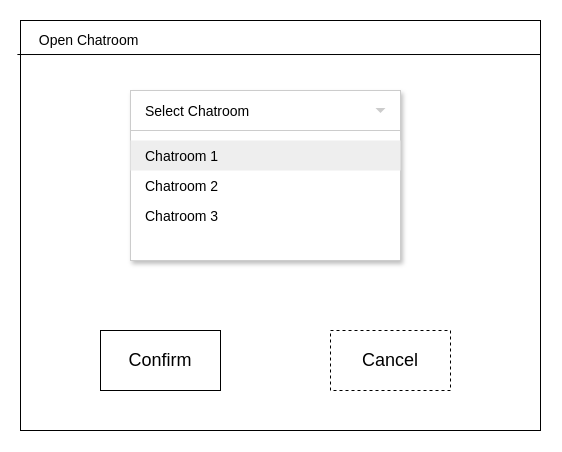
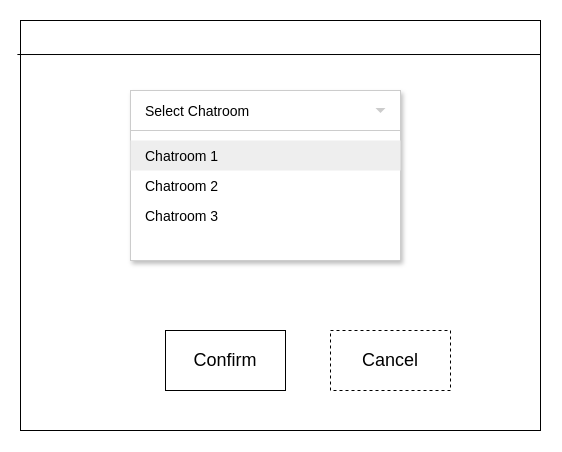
  <mxCell id="0" />
  <mxCell id="1" parent="0" />
  <mxCell id="2" value="" style="rounded=0;whiteSpace=wrap;html=1;" vertex="1" parent="1"><mxGeometry x="20" y="20" width="520" height="410" as="geometry" /></mxCell>
  <mxCell id="3" value="" style="dashed=0;align=center;fontSize=12;shape=rect;fillColor=#ffffff;strokeColor=#cccccc;shadow=1;" parent="1" vertex="1"><mxGeometry x="130" y="90" width="270" height="170" as="geometry" /></mxCell>
  <mxCell id="4" value="Select Chatroom" style="shape=rect;fontColor=#000000;verticalAlign=middle;spacingLeft=13;fontSize=14;strokeColor=#cccccc;align=left;resizeWidth=1;" parent="3" vertex="1"><mxGeometry width="270.0" height="40" relative="1" as="geometry" /></mxCell>
  <mxCell id="5" value="" style="dashed=0;html=1;shape=mxgraph.gmdl.triangle;fillColor=#cccccc;strokeColor=none;" parent="4" vertex="1"><mxGeometry x="1" y="0.5" width="10" height="5" relative="1" as="geometry"><mxPoint x="-25" y="-2.5" as="offset" /></mxGeometry></mxCell>
  <mxCell id="6" value="Chatroom 1 " style="shape=rect;align=left;fontColor=#000000;verticalAlign=middle;spacingLeft=13;fontSize=14;fillColor=#eeeeee;strokeColor=none;resizeWidth=1;" parent="3" vertex="1"><mxGeometry width="270.0" height="30" relative="1" as="geometry"><mxPoint y="50" as="offset" /></mxGeometry></mxCell>
  <mxCell id="7" value="Chatroom 2" style="text;fontColor=#000000;verticalAlign=middle;spacingLeft=13;fontSize=14;resizeWidth=1;" parent="3" vertex="1"><mxGeometry width="270.0" height="30" relative="1" as="geometry"><mxPoint y="80" as="offset" /></mxGeometry></mxCell>
  <mxCell id="8" value="Chatroom 3" style="text;fontColor=#000000;verticalAlign=middle;spacingLeft=13;fontSize=14;resizeWidth=1;" parent="3" vertex="1"><mxGeometry width="270.0" height="30" relative="1" as="geometry"><mxPoint y="110" as="offset" /></mxGeometry></mxCell>
- <mxCell id="9" value="&lt;font style=&quot;font-size: 18px&quot;&gt;Confirm&lt;/font&gt;" style="rounded=0;whiteSpace=wrap;html=1;" vertex="1" parent="1"><mxGeometry x="100" y="330" width="120" height="60" as="geometry" /></mxCell>
+ <mxCell id="9" value="&lt;font style=&quot;font-size: 18px&quot;&gt;Confirm&lt;/font&gt;" style="rounded=0;whiteSpace=wrap;html=1;" vertex="1" parent="1"><mxGeometry x="165" y="330" width="120" height="60" as="geometry" /></mxCell>
  <mxCell id="10" value="&lt;font style=&quot;font-size: 18px&quot;&gt;Cancel&lt;/font&gt;" style="rounded=0;whiteSpace=wrap;html=1;dashed=1;" vertex="1" parent="1"><mxGeometry x="330" y="330" width="120" height="60" as="geometry" /></mxCell>
- <mxCell id="11" value="Open Chatroom&amp;nbsp;" style="text;html=1;align=center;verticalAlign=middle;resizable=0;points=[];autosize=1;strokeColor=none;fillColor=none;fontSize=14;" vertex="1" parent="1"><mxGeometry x="30" y="30" width="120" height="20" as="geometry" /></mxCell>
  <mxCell id="12" value="" style="endArrow=none;html=1;rounded=0;fontSize=14;exitX=-0.006;exitY=0.083;exitDx=0;exitDy=0;exitPerimeter=0;entryX=1;entryY=0.083;entryDx=0;entryDy=0;entryPerimeter=0;" edge="1" parent="1" source="2" target="2"><mxGeometry width="50" height="50" relative="1" as="geometry"><mxPoint x="180" y="590" as="sourcePoint" /><mxPoint x="230" y="540" as="targetPoint" /></mxGeometry></mxCell>
